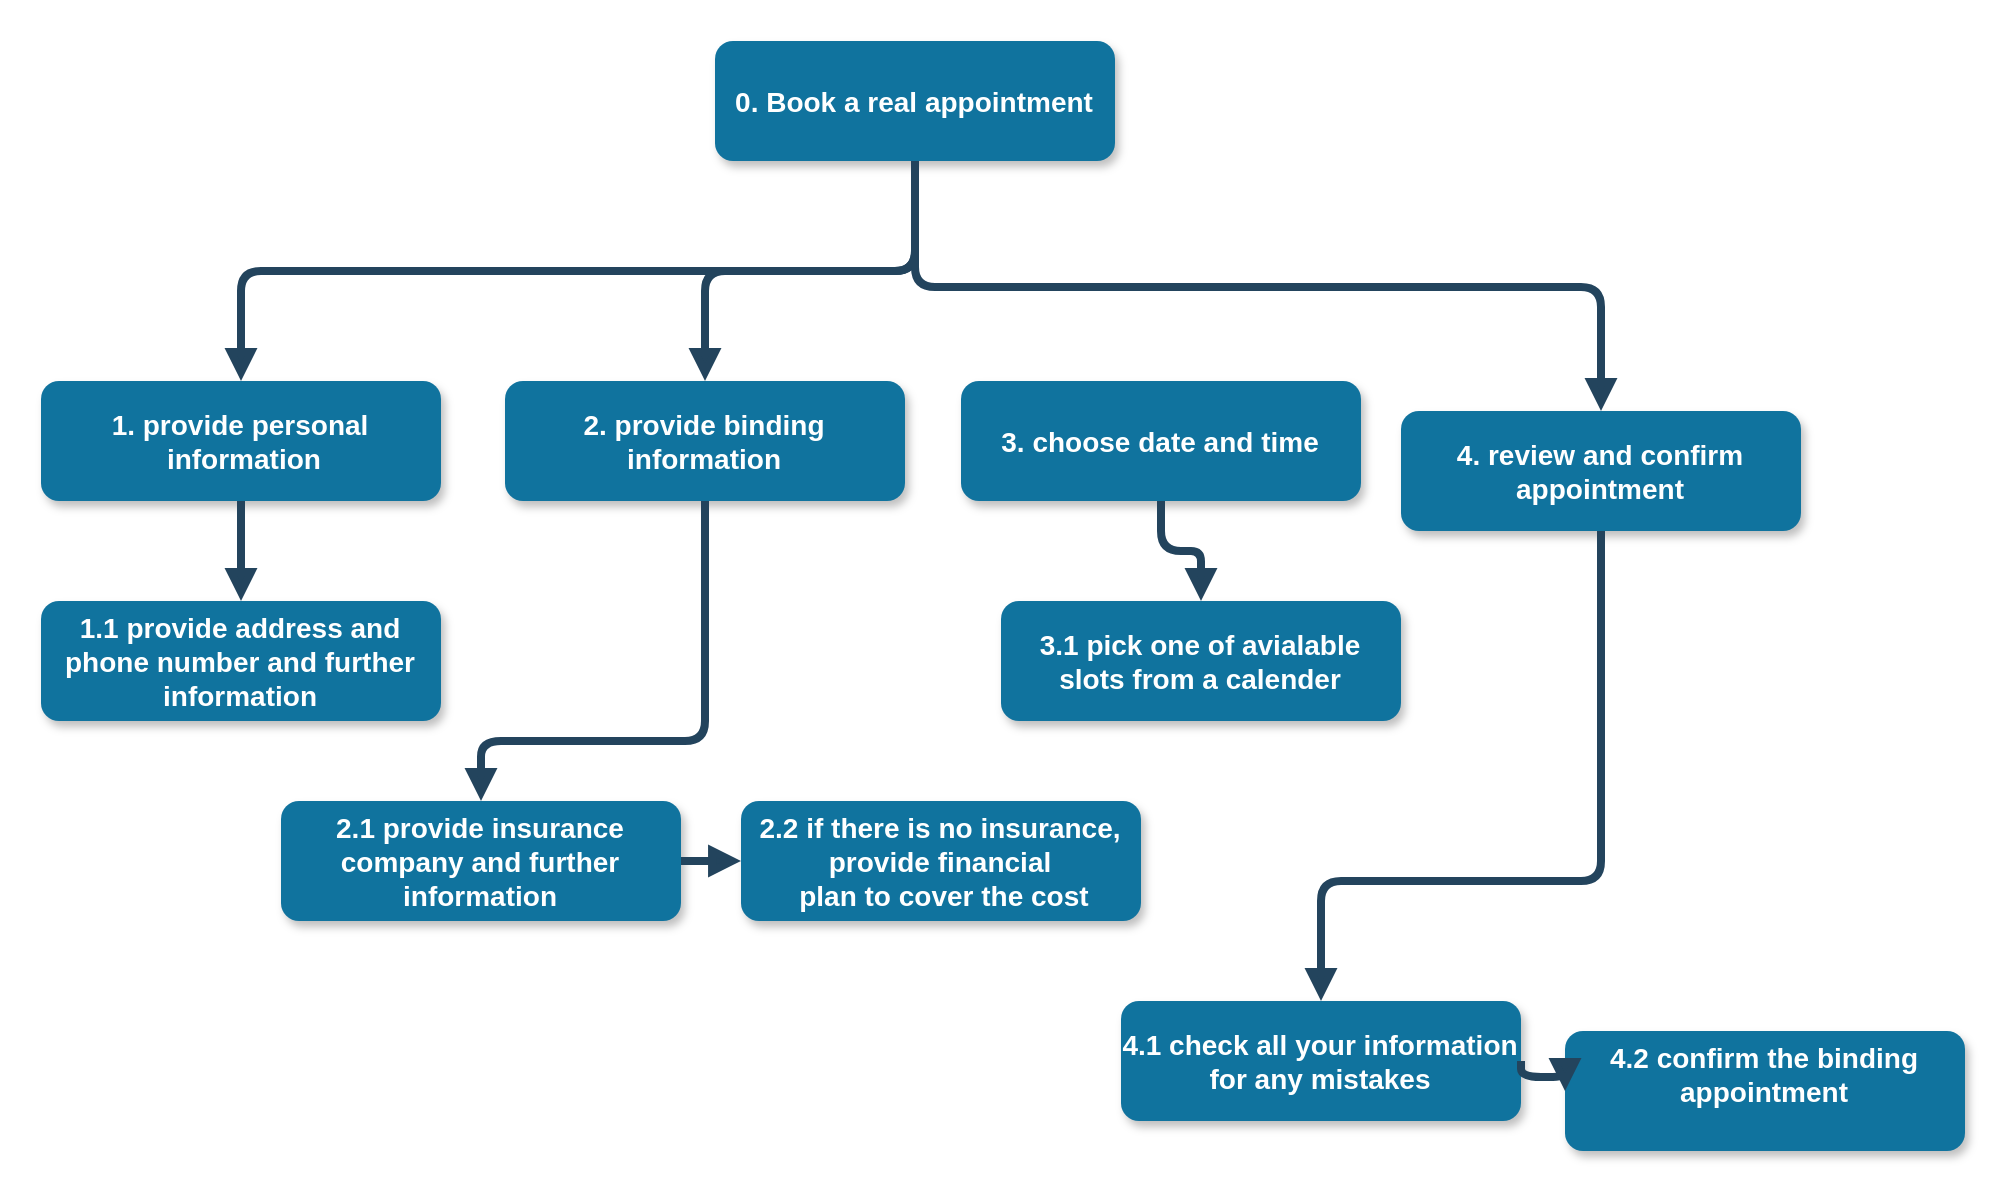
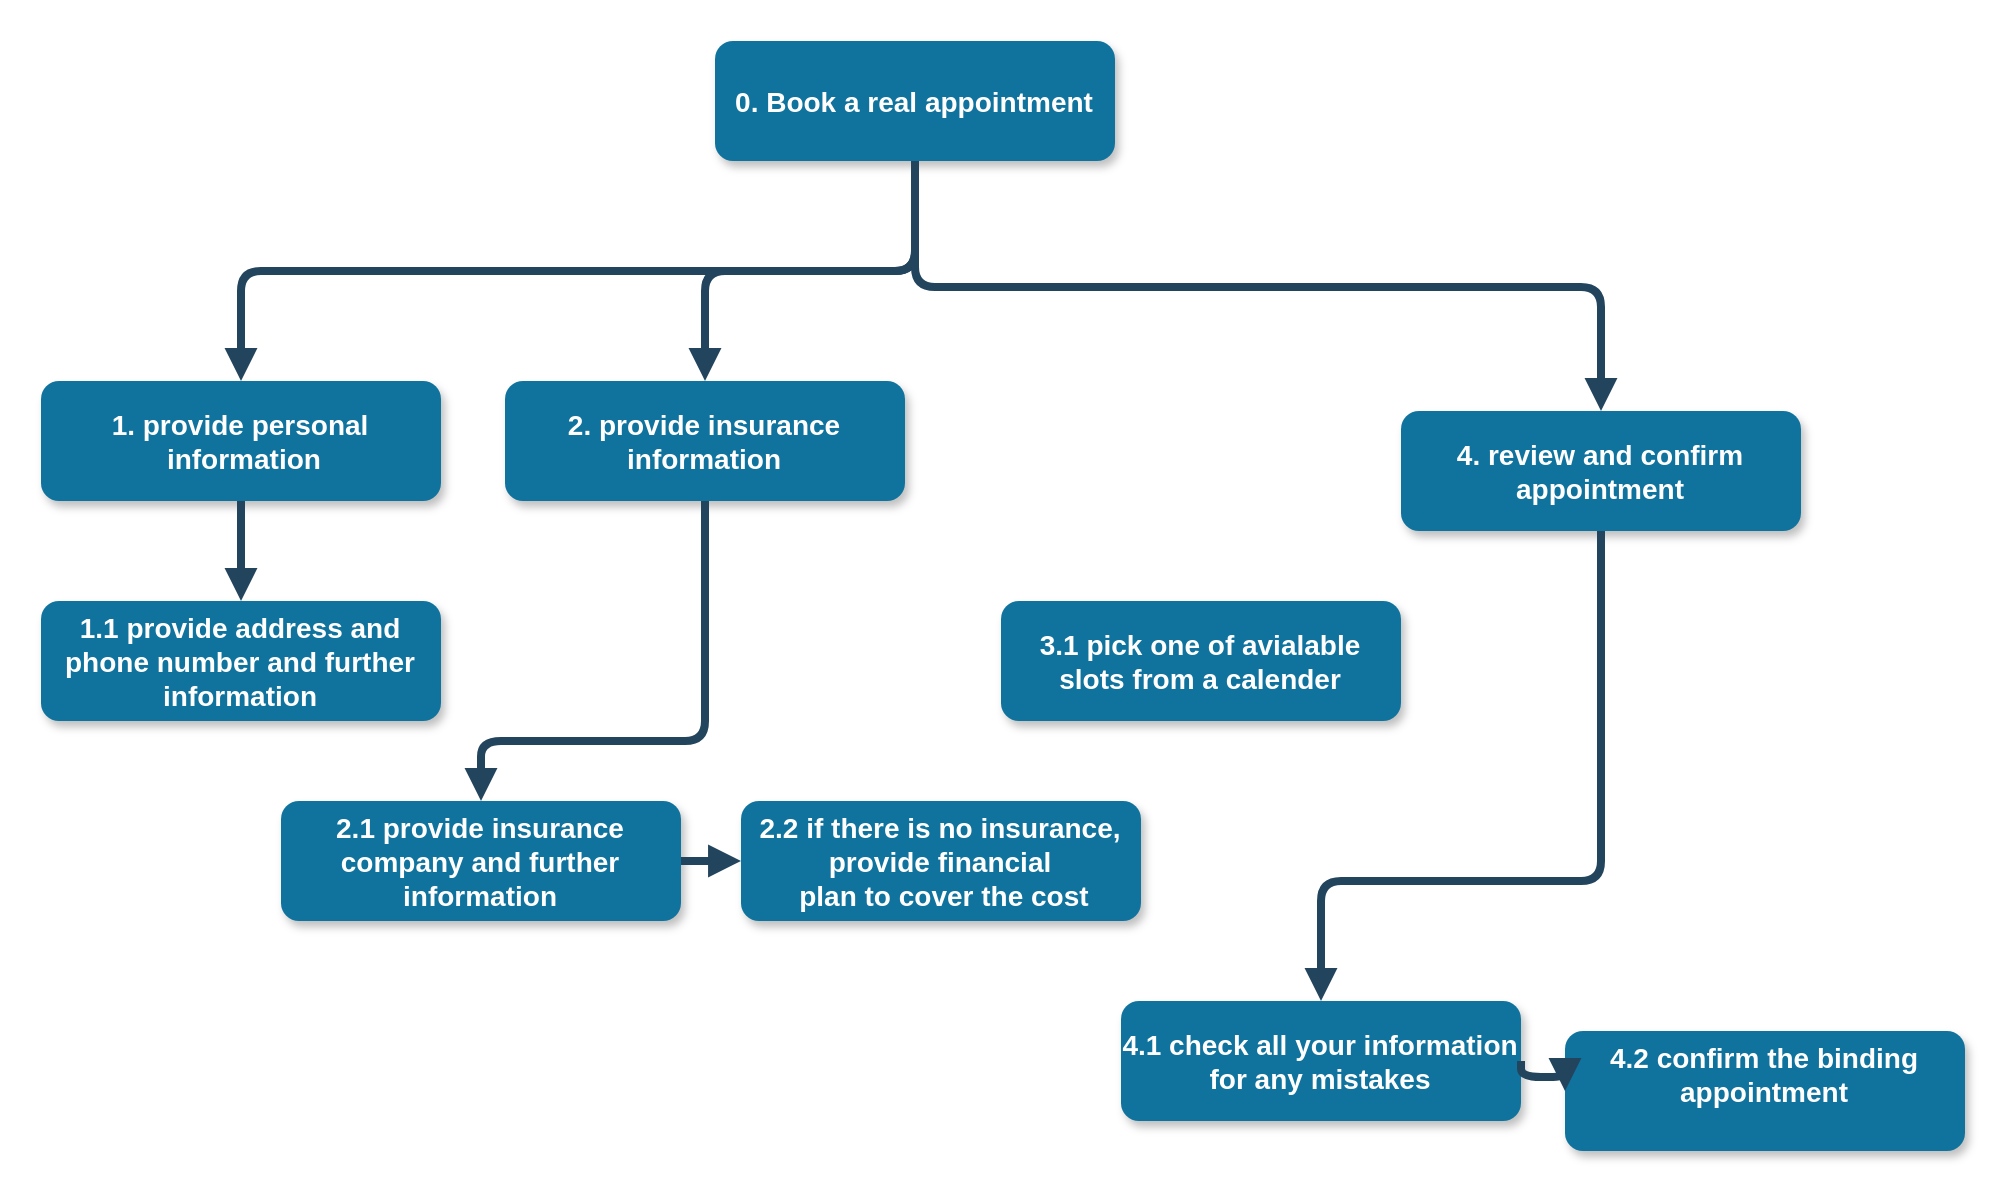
  <mxCell id="0" />
  <mxCell id="1" parent="0" />
  <mxCell id="2" value="0. Book a real appointment" style="rounded=1;fillColor=#10739E;strokeColor=none;shadow=1;gradientColor=none;fontStyle=1;fontColor=#FFFFFF;fontSize=14;" parent="1" vertex="1"><mxGeometry x="357" y="20" width="200" height="60" as="geometry" /></mxCell>
  <mxCell id="3" value="" style="edgeStyle=elbowEdgeStyle;elbow=vertical;strokeWidth=4;endArrow=block;endFill=1;fontStyle=1;strokeColor=#23445D;entryX=0.5;entryY=0;entryDx=0;entryDy=0;" parent="1" source="2" target="4" edge="1"><mxGeometry x="22" y="165.5" width="100" height="100" as="geometry"><mxPoint x="-398" y="125.5" as="sourcePoint" /><mxPoint x="352" y="205.5" as="targetPoint" /></mxGeometry></mxCell>
  <mxCell id="4" value="1. provide personal&#10; information" style="rounded=1;fillColor=#10739E;strokeColor=none;shadow=1;gradientColor=none;fontStyle=1;fontColor=#FFFFFF;fontSize=14;" vertex="1" parent="1"><mxGeometry x="20" y="190" width="200" height="60" as="geometry" /></mxCell>
- <mxCell id="5" value="2. provide binding&#10;information" style="rounded=1;fillColor=#10739E;strokeColor=none;shadow=1;gradientColor=none;fontStyle=1;fontColor=#FFFFFF;fontSize=14;" vertex="1" parent="1"><mxGeometry x="252" y="190" width="200" height="60" as="geometry" /></mxCell>
- <mxCell id="6" value="3. choose date and time " style="rounded=1;fillColor=#10739E;strokeColor=none;shadow=1;gradientColor=none;fontStyle=1;fontColor=#FFFFFF;fontSize=14;" vertex="1" parent="1"><mxGeometry x="480" y="190" width="200" height="60" as="geometry" /></mxCell>
+ <mxCell id="5" value="2. provide insurance&#10;information" style="rounded=1;fillColor=#10739E;strokeColor=none;shadow=1;gradientColor=none;fontStyle=1;fontColor=#FFFFFF;fontSize=14;" vertex="1" parent="1"><mxGeometry x="252" y="190" width="200" height="60" as="geometry" /></mxCell>
  <mxCell id="7" value="4. review and confirm&#10;appointment" style="rounded=1;fillColor=#10739E;strokeColor=none;shadow=1;gradientColor=none;fontStyle=1;fontColor=#FFFFFF;fontSize=14;" vertex="1" parent="1"><mxGeometry x="700" y="205" width="200" height="60" as="geometry" /></mxCell>
  <mxCell id="8" value="1.1 provide address and &#10;phone number and further&#10;information" style="rounded=1;fillColor=#10739E;strokeColor=none;shadow=1;gradientColor=none;fontStyle=1;fontColor=#FFFFFF;fontSize=14;" vertex="1" parent="1"><mxGeometry x="20" y="300" width="200" height="60" as="geometry" /></mxCell>
  <mxCell id="9" value="" style="edgeStyle=elbowEdgeStyle;elbow=vertical;strokeWidth=4;endArrow=block;endFill=1;fontStyle=1;strokeColor=#23445D;entryX=0.5;entryY=0;entryDx=0;entryDy=0;exitX=0.5;exitY=1;exitDx=0;exitDy=0;" edge="1" parent="1" source="4" target="8"><mxGeometry x="32" y="175.5" width="100" height="100" as="geometry"><mxPoint x="362" y="135.5" as="sourcePoint" /><mxPoint x="90" y="200" as="targetPoint" /><Array as="points" /></mxGeometry></mxCell>
  <mxCell id="10" value="" style="edgeStyle=elbowEdgeStyle;elbow=vertical;strokeWidth=4;endArrow=block;endFill=1;fontStyle=1;strokeColor=#23445D;entryX=0.5;entryY=0;entryDx=0;entryDy=0;exitX=0.5;exitY=1;exitDx=0;exitDy=0;" edge="1" parent="1" source="2" target="5"><mxGeometry x="32" y="175.5" width="100" height="100" as="geometry"><mxPoint x="352" y="130" as="sourcePoint" /><mxPoint x="90" y="200" as="targetPoint" /></mxGeometry></mxCell>
  <mxCell id="11" value="" style="edgeStyle=elbowEdgeStyle;elbow=vertical;strokeWidth=4;endArrow=block;endFill=1;fontStyle=1;strokeColor=#23445D;entryX=0.5;entryY=0;entryDx=0;entryDy=0;exitX=0.5;exitY=1;exitDx=0;exitDy=0;" edge="1" parent="1" source="2" target="7"><mxGeometry x="42" y="185.5" width="100" height="100" as="geometry"><mxPoint x="372" y="145.5" as="sourcePoint" /><mxPoint x="100" y="210" as="targetPoint" /></mxGeometry></mxCell>
  <mxCell id="12" value="2.1 provide insurance &#10;company and further &#10;information" style="rounded=1;fillColor=#10739E;strokeColor=none;shadow=1;gradientColor=none;fontStyle=1;fontColor=#FFFFFF;fontSize=14;" vertex="1" parent="1"><mxGeometry x="140" y="400" width="200" height="60" as="geometry" /></mxCell>
  <mxCell id="13" value="2.2 if there is no insurance,&#10;provide financial&#10; plan to cover the cost" style="rounded=1;fillColor=#10739E;strokeColor=none;shadow=1;gradientColor=none;fontStyle=1;fontColor=#FFFFFF;fontSize=14;" vertex="1" parent="1"><mxGeometry x="370" y="400" width="200" height="60" as="geometry" /></mxCell>
  <mxCell id="14" value="" style="edgeStyle=elbowEdgeStyle;elbow=vertical;strokeWidth=4;endArrow=block;endFill=1;fontStyle=1;strokeColor=#23445D;entryX=0.5;entryY=0;entryDx=0;entryDy=0;exitX=0.5;exitY=1;exitDx=0;exitDy=0;" edge="1" parent="1" source="5" target="12"><mxGeometry x="42" y="185.5" width="100" height="100" as="geometry"><mxPoint x="467" y="90" as="sourcePoint" /><mxPoint x="362" y="200" as="targetPoint" /><Array as="points"><mxPoint x="290" y="370" /></Array></mxGeometry></mxCell>
  <mxCell id="15" value="" style="edgeStyle=elbowEdgeStyle;elbow=vertical;strokeWidth=4;endArrow=block;endFill=1;fontStyle=1;strokeColor=#23445D;entryX=0;entryY=0.5;entryDx=0;entryDy=0;exitX=1;exitY=0.5;exitDx=0;exitDy=0;" edge="1" parent="1" source="12" target="13"><mxGeometry x="52" y="195.5" width="100" height="100" as="geometry"><mxPoint x="477" y="100" as="sourcePoint" /><mxPoint x="372" y="210" as="targetPoint" /></mxGeometry></mxCell>
  <mxCell id="16" value="3.1 pick one of avialable &#10;slots from a calender " style="rounded=1;fillColor=#10739E;strokeColor=none;shadow=1;gradientColor=none;fontStyle=1;fontColor=#FFFFFF;fontSize=14;" vertex="1" parent="1"><mxGeometry x="500" y="300" width="200" height="60" as="geometry" /></mxCell>
- <mxCell id="17" value="" style="edgeStyle=elbowEdgeStyle;elbow=vertical;strokeWidth=4;endArrow=block;endFill=1;fontStyle=1;strokeColor=#23445D;entryX=0.5;entryY=0;entryDx=0;entryDy=0;exitX=0.5;exitY=1;exitDx=0;exitDy=0;" edge="1" parent="1" source="6" target="16"><mxGeometry x="42" y="185.5" width="100" height="100" as="geometry"><mxPoint x="467" y="90" as="sourcePoint" /><mxPoint x="590" y="200" as="targetPoint" /></mxGeometry></mxCell>
  <mxCell id="18" value="4.1 check all your information&#10;for any mistakes" style="rounded=1;fillColor=#10739E;strokeColor=none;shadow=1;gradientColor=none;fontStyle=1;fontColor=#FFFFFF;fontSize=14;" vertex="1" parent="1"><mxGeometry x="560" y="500" width="200" height="60" as="geometry" /></mxCell>
  <mxCell id="19" value="4.2 confirm the binding&#10;appointment&#10;" style="rounded=1;fillColor=#10739E;strokeColor=none;shadow=1;gradientColor=none;fontStyle=1;fontColor=#FFFFFF;fontSize=14;" vertex="1" parent="1"><mxGeometry x="782" y="515" width="200" height="60" as="geometry" /></mxCell>
  <mxCell id="20" value="" style="edgeStyle=elbowEdgeStyle;elbow=vertical;strokeWidth=4;endArrow=block;endFill=1;fontStyle=1;strokeColor=#23445D;entryX=0.5;entryY=0;entryDx=0;entryDy=0;exitX=0.5;exitY=1;exitDx=0;exitDy=0;" edge="1" parent="1" source="7" target="18"><mxGeometry x="52" y="195.5" width="100" height="100" as="geometry"><mxPoint x="467" y="90" as="sourcePoint" /><mxPoint x="820" y="200" as="targetPoint" /><Array as="points"><mxPoint x="740" y="440" /></Array></mxGeometry></mxCell>
  <mxCell id="21" value="" style="edgeStyle=elbowEdgeStyle;elbow=vertical;strokeWidth=4;endArrow=block;endFill=1;fontStyle=1;strokeColor=#23445D;entryX=0;entryY=0.5;entryDx=0;entryDy=0;exitX=1;exitY=0.5;exitDx=0;exitDy=0;" edge="1" parent="1" source="18" target="19"><mxGeometry x="62" y="205.5" width="100" height="100" as="geometry"><mxPoint x="477" y="100" as="sourcePoint" /><mxPoint x="830" y="210" as="targetPoint" /></mxGeometry></mxCell>
